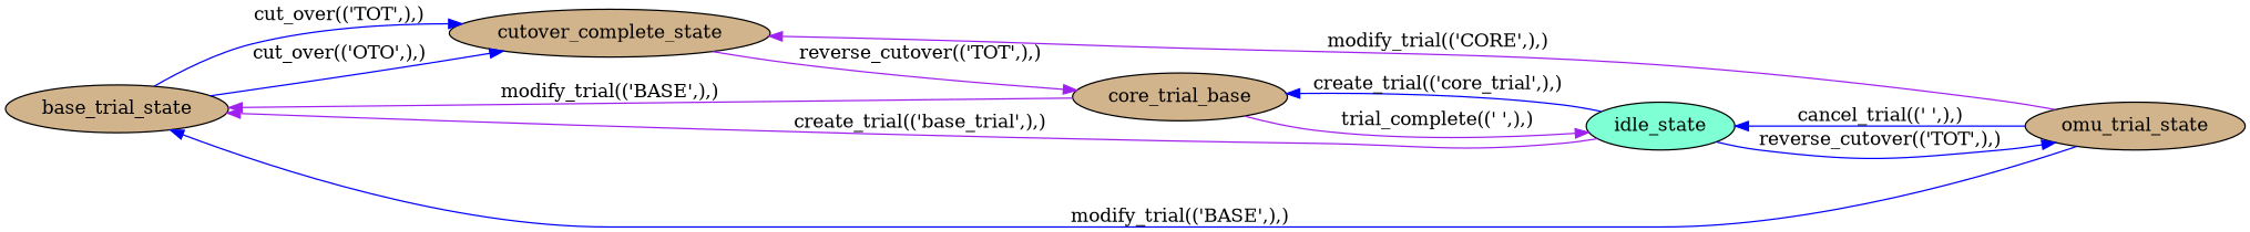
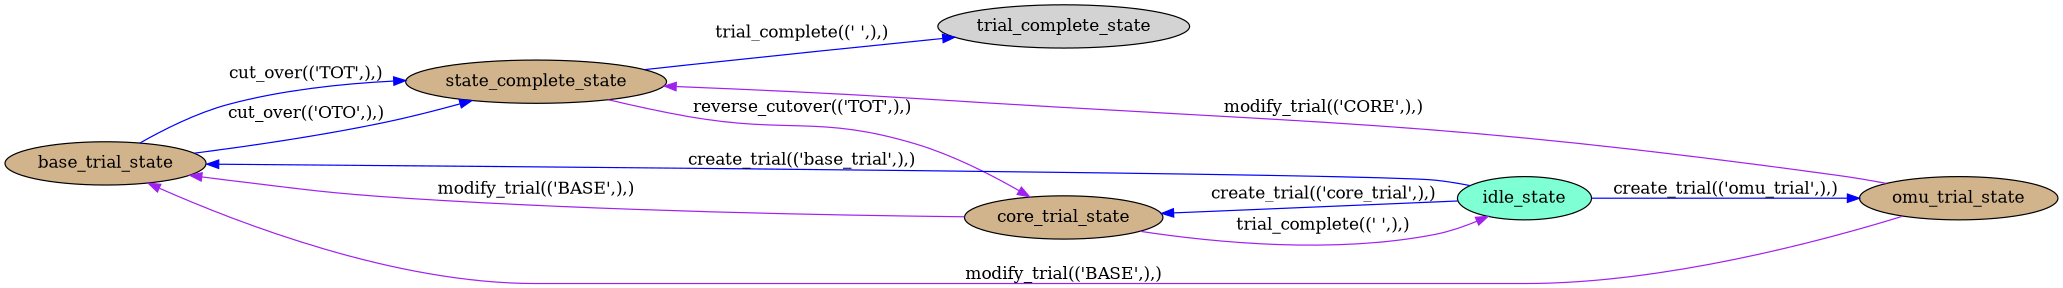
  digraph {
    rankdir=LR
    node [fillcolor=tan peripheries=1 shape=ellipse style=filled]
    edge [color=blue]
    base_trial_state
-   cutover_complete_state
+   cutover_complete_state [label=state_complete_state]
    idle_state [fillcolor=aquamarine]
    omu_trial_state
-   core_trial_state [label=core_trial_base]
+   core_trial_state
+   trial_complete_state [fillcolor=lightgrey]
    base_trial_state -> cutover_complete_state [label="cut_over(('OTO',),)"]
    base_trial_state -> cutover_complete_state [label="cut_over(('TOT',),)"]
    cutover_complete_state -> core_trial_state [color=purple label="reverse_cutover(('TOT',),)"]
-   idle_state -> base_trial_state [color=purple label="create_trial(('base_trial',),)"]
-   idle_state -> omu_trial_state [label="reverse_cutover(('TOT',),)"]
+   cutover_complete_state -> trial_complete_state [label="trial_complete((' ',),)"]
+   idle_state -> base_trial_state [label="create_trial(('base_trial',),)"]
+   idle_state -> omu_trial_state [label="create_trial(('omu_trial',),)"]
    idle_state -> core_trial_state [label="create_trial(('core_trial',),)"]
-   omu_trial_state -> base_trial_state [label="modify_trial(('BASE',),)"]
+   omu_trial_state -> base_trial_state [color=purple label="modify_trial(('BASE',),)"]
    omu_trial_state -> cutover_complete_state [color=purple label="modify_trial(('CORE',),)"]
-   omu_trial_state -> idle_state [label="cancel_trial((' ',),)"]
    core_trial_state -> base_trial_state [color=purple label="modify_trial(('BASE',),)"]
    core_trial_state -> idle_state [color=purple label="trial_complete((' ',),)"]
  }
